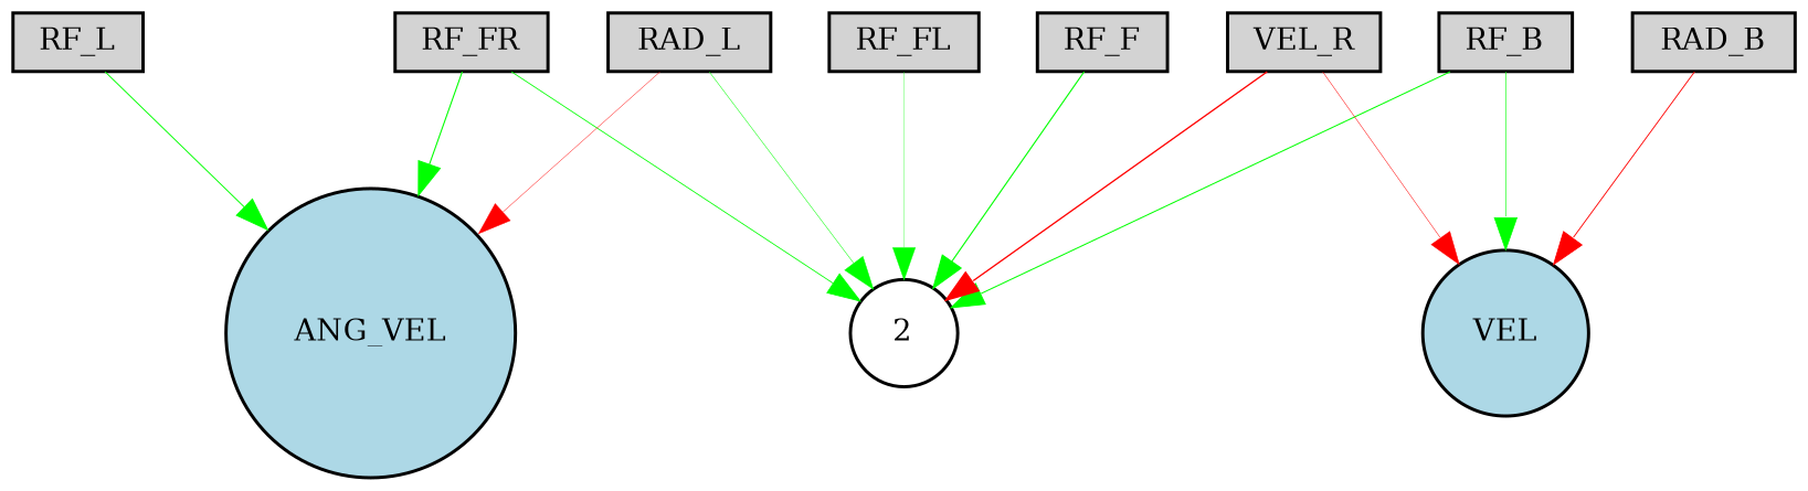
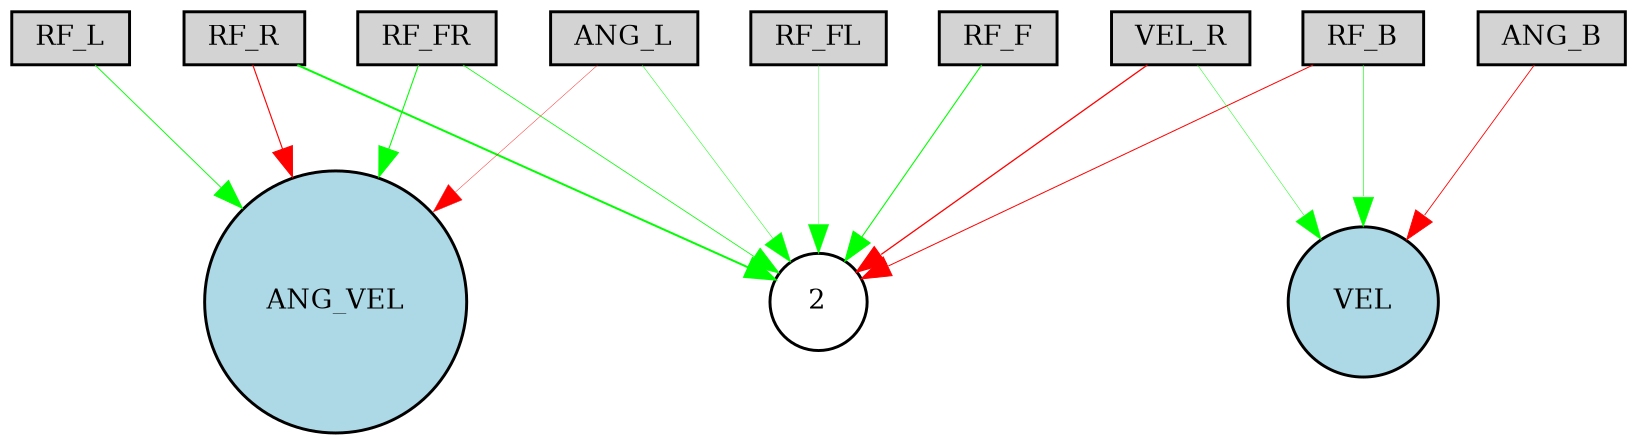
  digraph {
    node [fillcolor=lightgray fontsize=9 shape=box style=filled]
    edge [color=green style=solid]
+   RF_R [height=0.2 width=0.2]
    ANG_VEL [fillcolor=lightblue height=0.2 shape=circle width=0.2]
    2 [fillcolor=white height=0.2 shape=circle width=0.2]
    RF_FR [height=0.2 width=0.2]
    RF_F [height=0.2 width=0.2]
    RF_FL [height=0.2 width=0.2]
    RF_L [height=0.2 width=0.2]
    RF_B [height=0.2 width=0.2]
    VEL [fillcolor=lightblue height=0.2 shape=circle width=0.2]
-   RAD_L [height=0.2 width=0.2]
-   RAD_B [height=0.2 width=0.2]
+   RAD_L [height=0.2 width=0.2 label=ANG_L]
+   RAD_B [height=0.2 width=0.2 label=ANG_B]
    n12 [height=0.2 label=VEL_R width=0.2]
+   RF_R -> ANG_VEL [color=red penwidth=0.3893708244551157]
+   RF_R -> 2 [penwidth=0.6725894754594848]
    RF_FR -> ANG_VEL [penwidth=0.36419242438288135]
    RF_FR -> 2 [penwidth=0.26905431896223386]
    RF_F -> 2 [penwidth=0.3728534427932222]
    RF_FL -> 2 [penwidth=0.10915617276445609]
    RF_L -> ANG_VEL [penwidth=0.31482150248374563]
-   RF_B -> 2 [penwidth=0.33863225503381944]
+   RF_B -> 2 [color=red penwidth=0.33863225503381944]
    RF_B -> VEL [penwidth=0.21092115867555386]
    RAD_L -> ANG_VEL [color=red penwidth=0.13430619703483904]
    RAD_L -> 2 [penwidth=0.16511736556290785]
    RAD_B -> VEL [color=red penwidth=0.2948667619559662]
    n12 -> 2 [color=red penwidth=0.43977415226419847]
-   n12 -> VEL [color=red penwidth=0.16065611634575475]
+   n12 -> VEL [penwidth=0.16065611634575475]
  }
